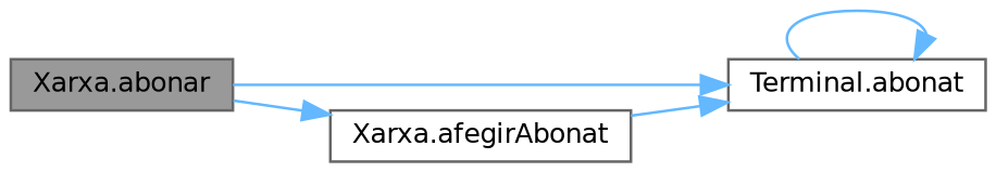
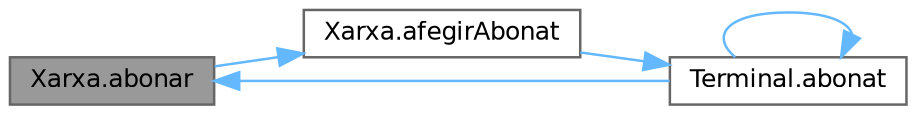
  digraph {
    rankdir=LR
    node [color=grey40 fillcolor=white fontname=Helvetica fontsize=10 shape=box style=filled]
    edge [color=steelblue1 fontname=Helvetica fontsize=10 labelfontname=Helvetica labelfontsize=10 style=solid]
    n1 [color=gray40 fillcolor=grey60 fontcolor=black height=0.2 label="Xarxa.abonar" width=0.4]
    n2 [height=0.2 label="Terminal.abonat" width=0.4]
    n3 [height=0.2 label="Xarxa.afegirAbonat" width=0.4]
-   n1 -> n2
+   n2 -> n1
    n1 -> n3
    n2 -> n2
    n3 -> n2
  }
